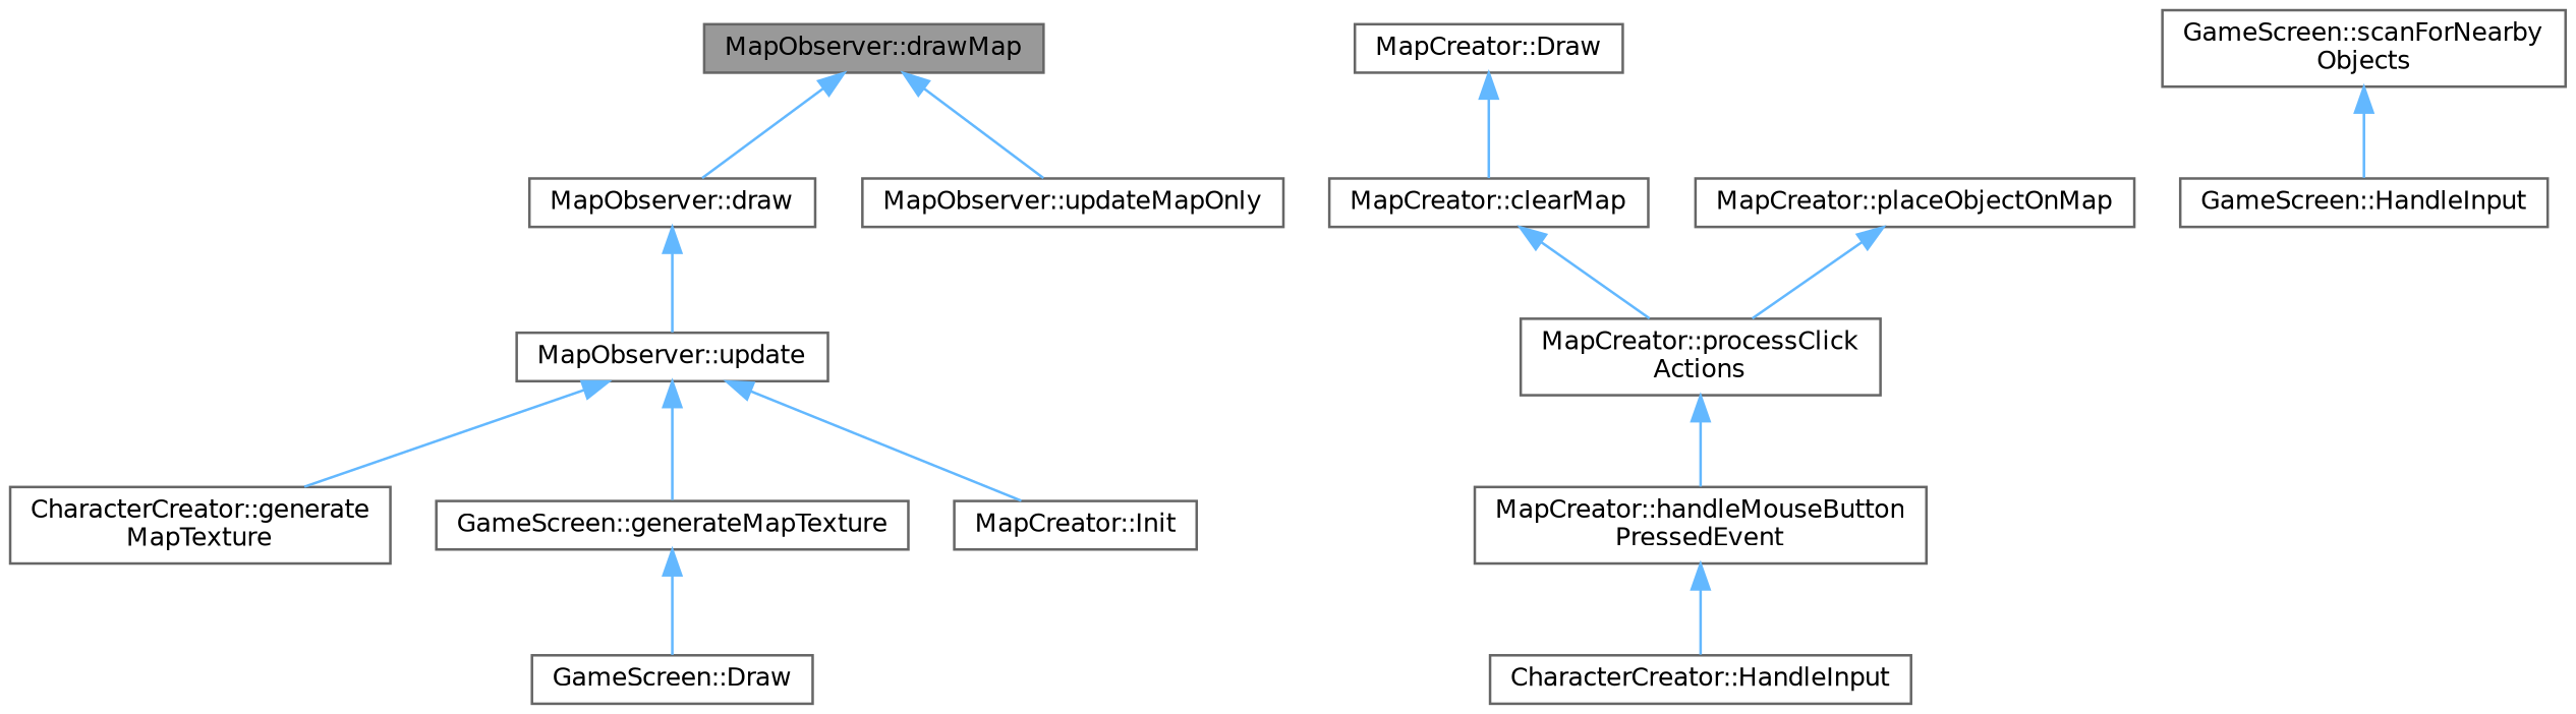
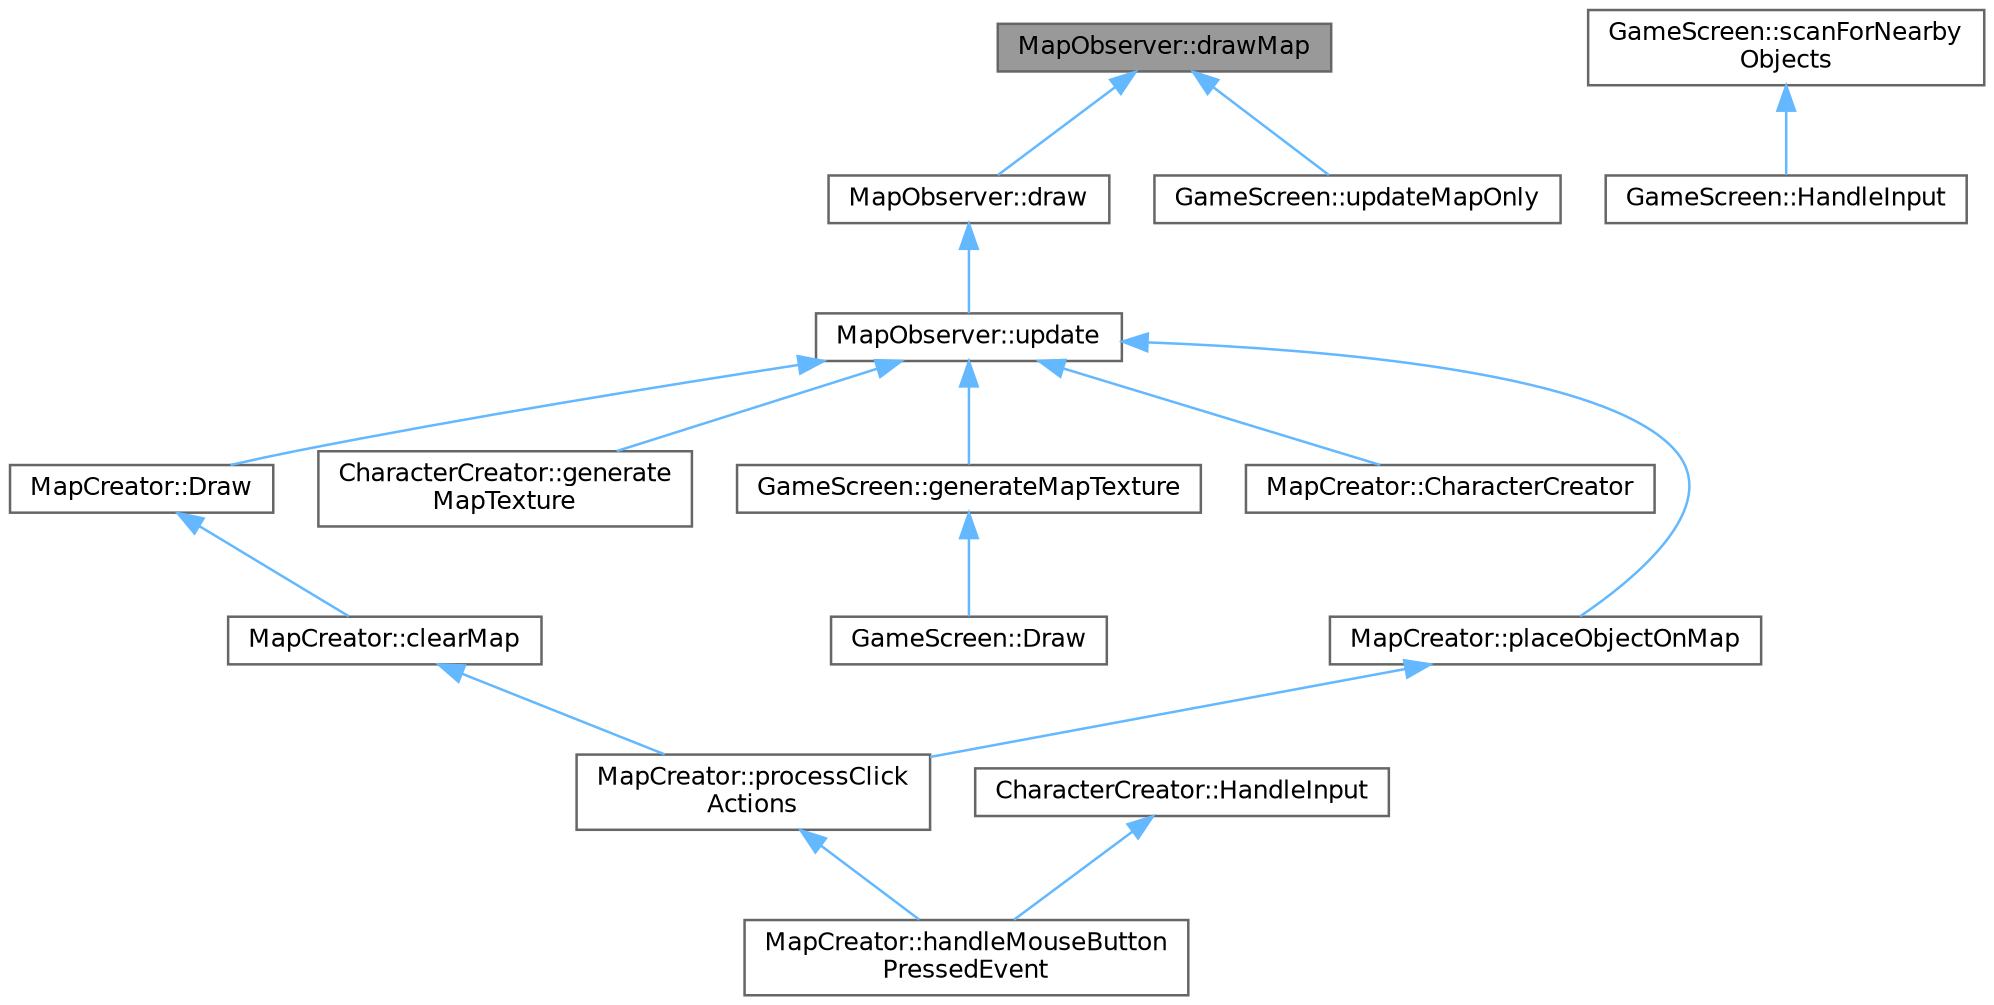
  digraph {
    rankdir=TB
    node [color=grey40 fillcolor=white fontname=Helvetica fontsize=10 shape=box style=filled]
    edge [color=steelblue1 dir=back fontname=Helvetica fontsize=10 labelfontname=Helvetica labelfontsize=10 style=solid]
    n1 [color=gray40 fillcolor=grey60 fontcolor=black height=0.2 label="MapObserver::drawMap" width=0.4]
    n2 [height=0.2 label="MapObserver::draw" width=0.4]
-   n3 [height=0.2 label="MapObserver::updateMapOnly" width=0.4]
+   n3 [height=0.2 label="GameScreen::updateMapOnly" width=0.4]
    n4 [height=0.2 label="MapObserver::update" width=0.4]
    n5 [height=0.2 label="MapCreator::Draw" width=0.4]
    n6 [height=0.2 label="CharacterCreator::generate\lMapTexture" width=0.4]
    n7 [height=0.2 label="GameScreen::generateMapTexture" width=0.4]
-   n8 [height=0.2 label="MapCreator::Init" width=0.4]
+   n8 [height=0.2 label="MapCreator::CharacterCreator" width=0.4]
    n9 [height=0.2 label="MapCreator::placeObjectOnMap" width=0.4]
    n10 [height=0.2 label="MapCreator::clearMap" width=0.4]
    n11 [height=0.2 label="GameScreen::Draw" width=0.4]
    n12 [height=0.2 label="MapCreator::processClick\lActions" width=0.4]
    n13 [height=0.2 label="MapCreator::handleMouseButton\lPressedEvent" width=0.4]
    n14 [height=0.2 label="CharacterCreator::HandleInput" width=0.4]
    n15 [height=0.2 label="GameScreen::scanForNearby\lObjects" width=0.4]
    n16 [height=0.2 label="GameScreen::HandleInput" width=0.4]
    n1 -> n2
    n1 -> n3
    n2 -> n4
+   n4 -> n5
    n4 -> n6
    n4 -> n7
    n4 -> n8
+   n4 -> n9
    n5 -> n10
    n7 -> n11
    n9 -> n12
    n10 -> n12
    n12 -> n13
-   n13 -> n14
+   n14 -> n13
    n15 -> n16
  }
